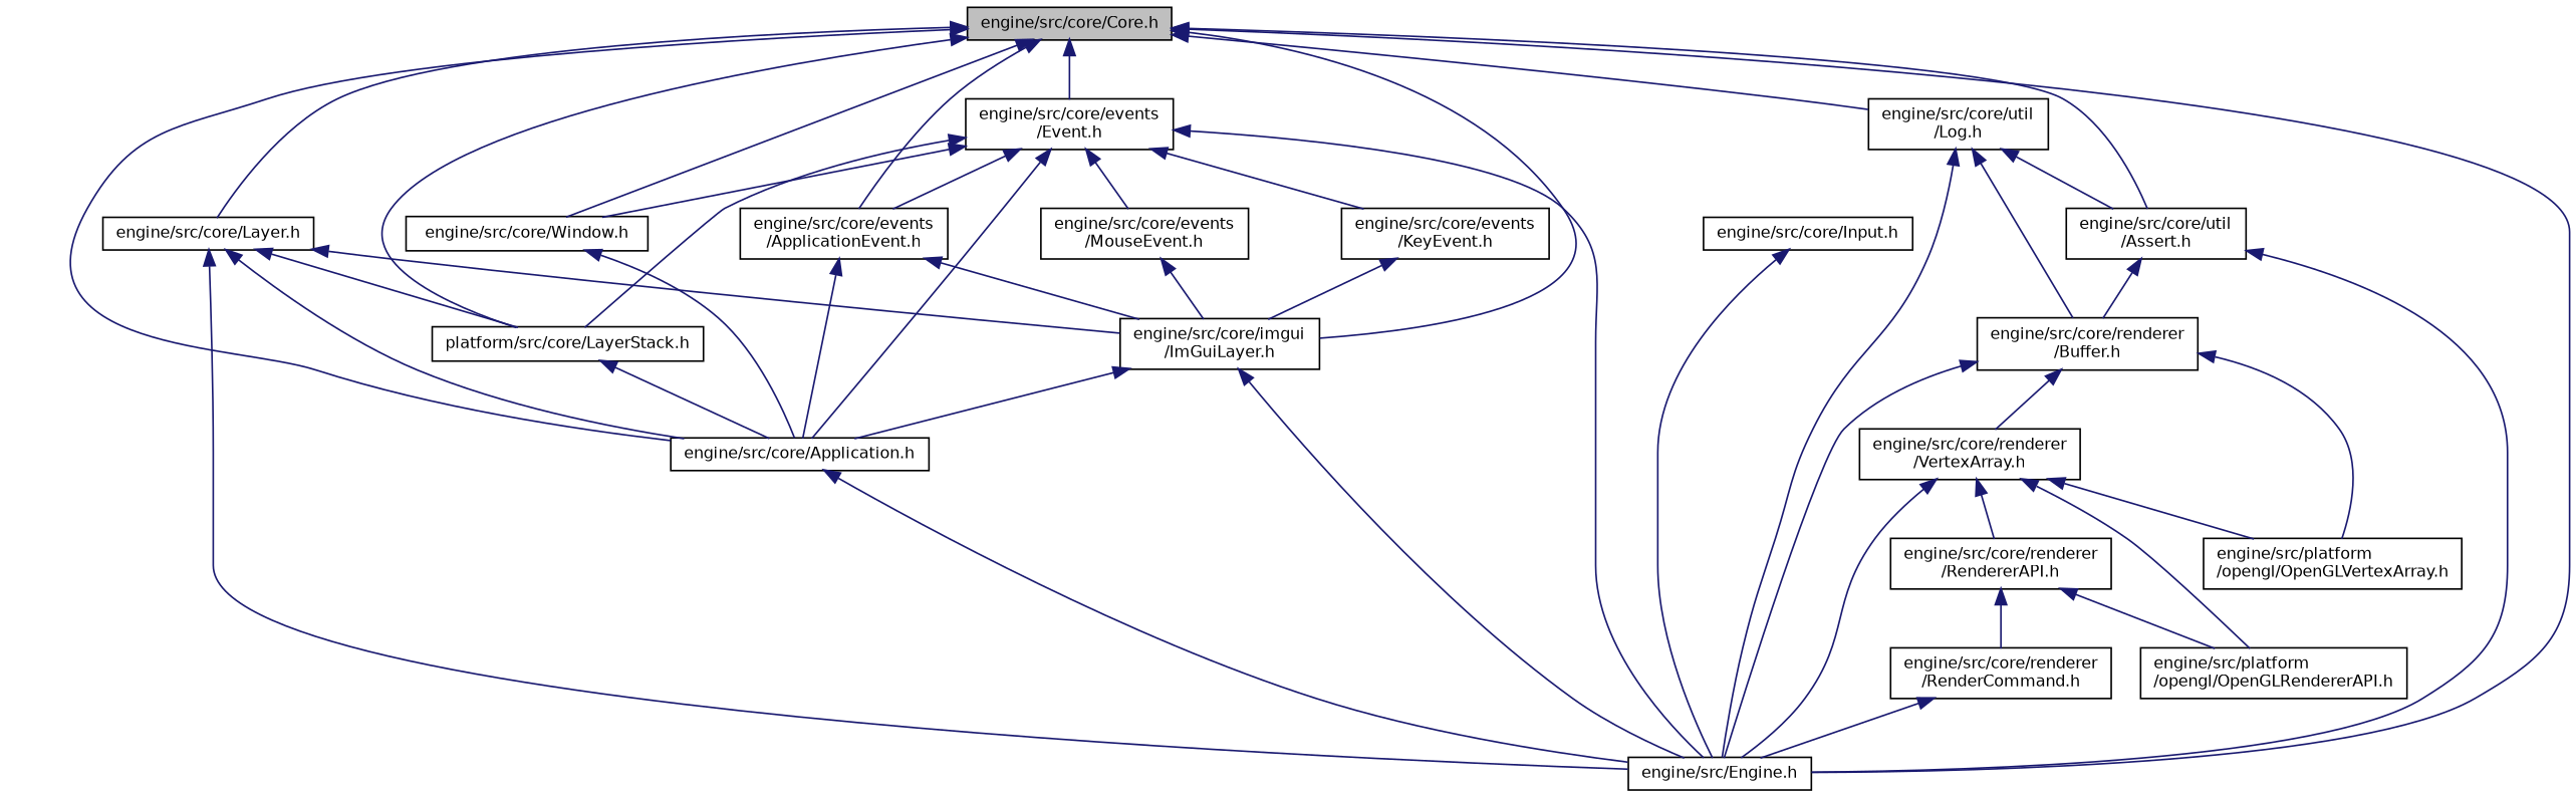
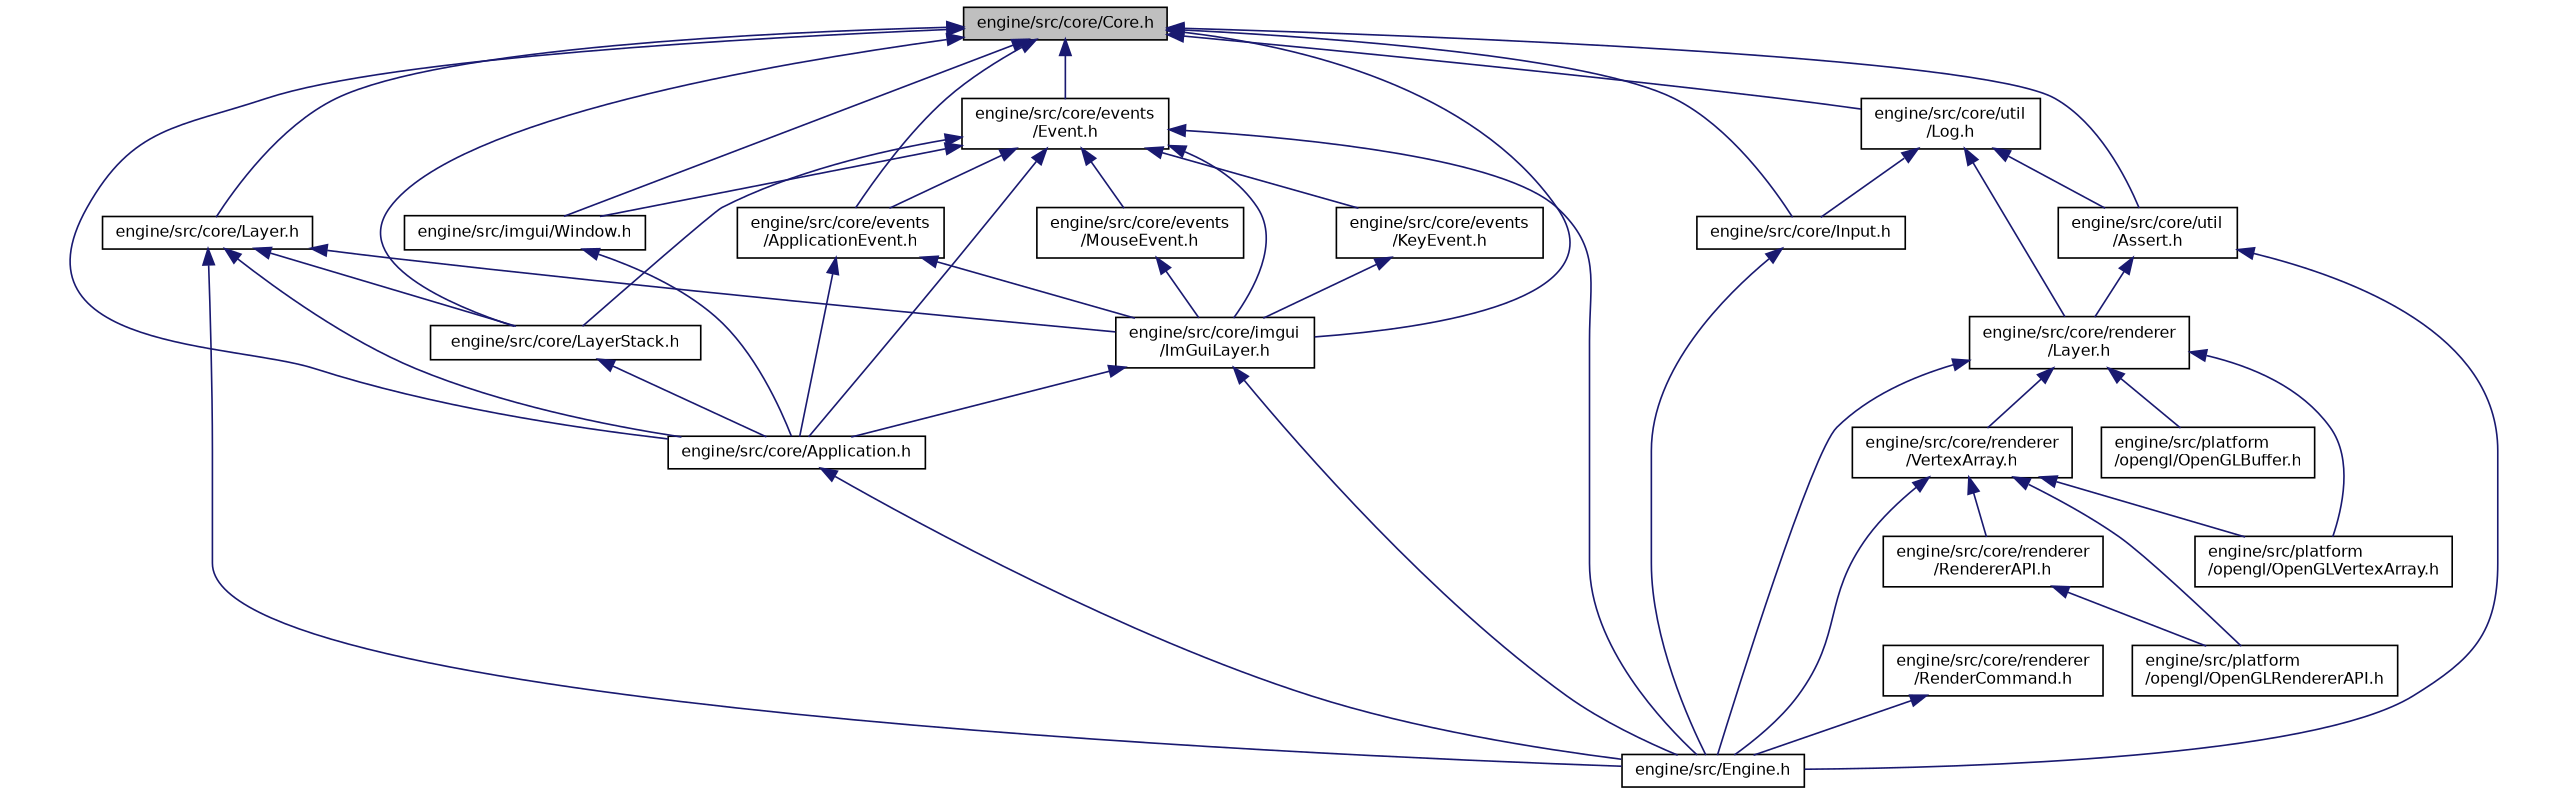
  digraph {
    node [color=black fillcolor=white fontname=Helvetica fontsize=10 shape=record style=filled]
    edge [color=midnightblue dir=back fontname=Helvetica fontsize=10 labelfontname=Helvetica labelfontsize=10 style=solid]
    n1 [fillcolor=grey75 fontcolor=black height=0.2 label="engine/src/core/Core.h" width=0.4]
    n2 [height=0.2 label="engine/src/core/Application.h" width=0.4]
    n3 [height=0.2 label="engine/src/core/events\l/ApplicationEvent.h" width=0.4]
    n4 [height=0.2 label="engine/src/core/imgui\l/ImGuiLayer.h" width=0.4]
    n5 [height=0.2 label="engine/src/core/events\l/Event.h" width=0.4]
    n6 [height=0.2 label="engine/src/core/Layer.h" width=0.4]
-   n7 [height=0.2 label="platform/src/core/LayerStack.h" width=0.4]
-   n8 [height=0.2 label="engine/src/core/Window.h" width=0.4]
+   n7 [height=0.2 label="engine/src/core/LayerStack.h" width=0.4]
+   n8 [height=0.2 label="engine/src/imgui/Window.h" width=0.4]
    n9 [height=0.2 label="engine/src/core/Input.h" width=0.4]
    n10 [height=0.2 label="engine/src/core/util\l/Assert.h" width=0.4]
    n11 [height=0.2 label="engine/src/core/util\l/Log.h" width=0.4]
    n12 [height=0.2 label="engine/src/Engine.h" width=0.4]
    n13 [height=0.2 label="engine/src/core/events\l/KeyEvent.h" width=0.4]
    n14 [height=0.2 label="engine/src/core/events\l/MouseEvent.h" width=0.4]
-   n15 [height=0.2 label="engine/src/core/renderer\l/Buffer.h" width=0.4]
+   n15 [height=0.2 label="engine/src/core/renderer\l/Layer.h" width=0.4]
    n16 [height=0.2 label="engine/src/core/renderer\l/VertexArray.h" width=0.4]
    n17 [height=0.2 label="engine/src/platform\l/opengl/OpenGLVertexArray.h" width=0.4]
+   n18 [height=0.2 label="engine/src/platform\l/opengl/OpenGLBuffer.h" width=0.4]
    n19 [height=0.2 label="engine/src/core/renderer\l/RendererAPI.h" width=0.4]
    n20 [height=0.2 label="engine/src/platform\l/opengl/OpenGLRendererAPI.h" width=0.4]
    n21 [height=0.2 label="engine/src/core/renderer\l/RenderCommand.h" width=0.4]
    n1 -> n2
    n1 -> n3
    n1 -> n4
    n1 -> n5
    n1 -> n6
    n1 -> n7
    n1 -> n8
-   n1 -> n12
+   n1 -> n9
    n1 -> n10
    n1 -> n11
    n2 -> n12
    n3 -> n2
    n3 -> n4
    n4 -> n2
    n4 -> n12
    n5 -> n2
    n5 -> n3
+   n5 -> n4
    n5 -> n7
    n5 -> n8
    n5 -> n12
    n5 -> n13
    n5 -> n14
    n6 -> n2
    n6 -> n4
    n6 -> n7
    n6 -> n12
    n7 -> n2
    n8 -> n2
    n9 -> n12
    n10 -> n12
    n10 -> n15
    n11 -> n10
-   n11 -> n12
+   n11 -> n9
    n11 -> n15
    n13 -> n4
    n14 -> n4
    n15 -> n12
    n15 -> n16
    n15 -> n17
+   n15 -> n18
    n16 -> n12
    n16 -> n17
    n16 -> n19
    n16 -> n20
    n19 -> n20
-   n19 -> n21
    n21 -> n12
  }
